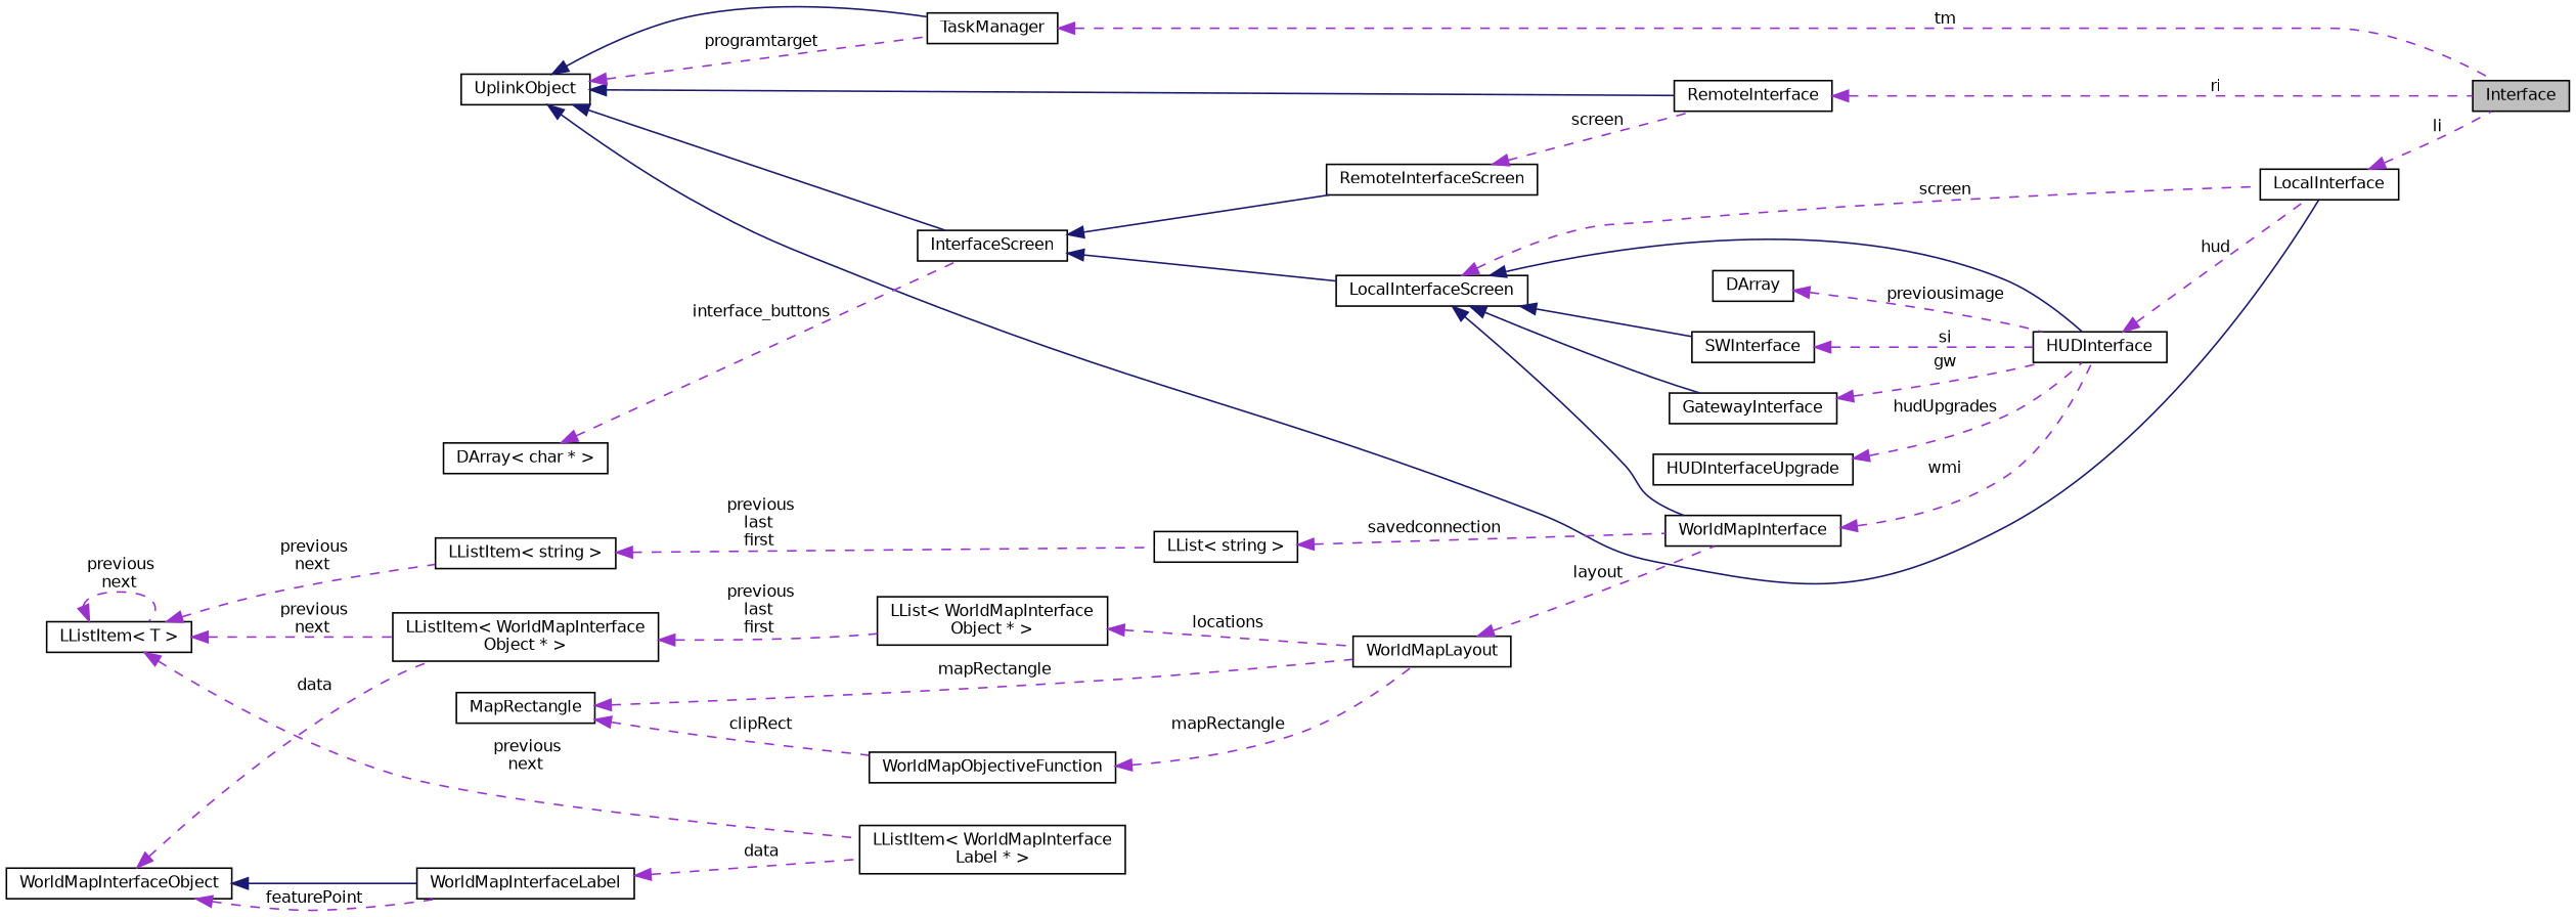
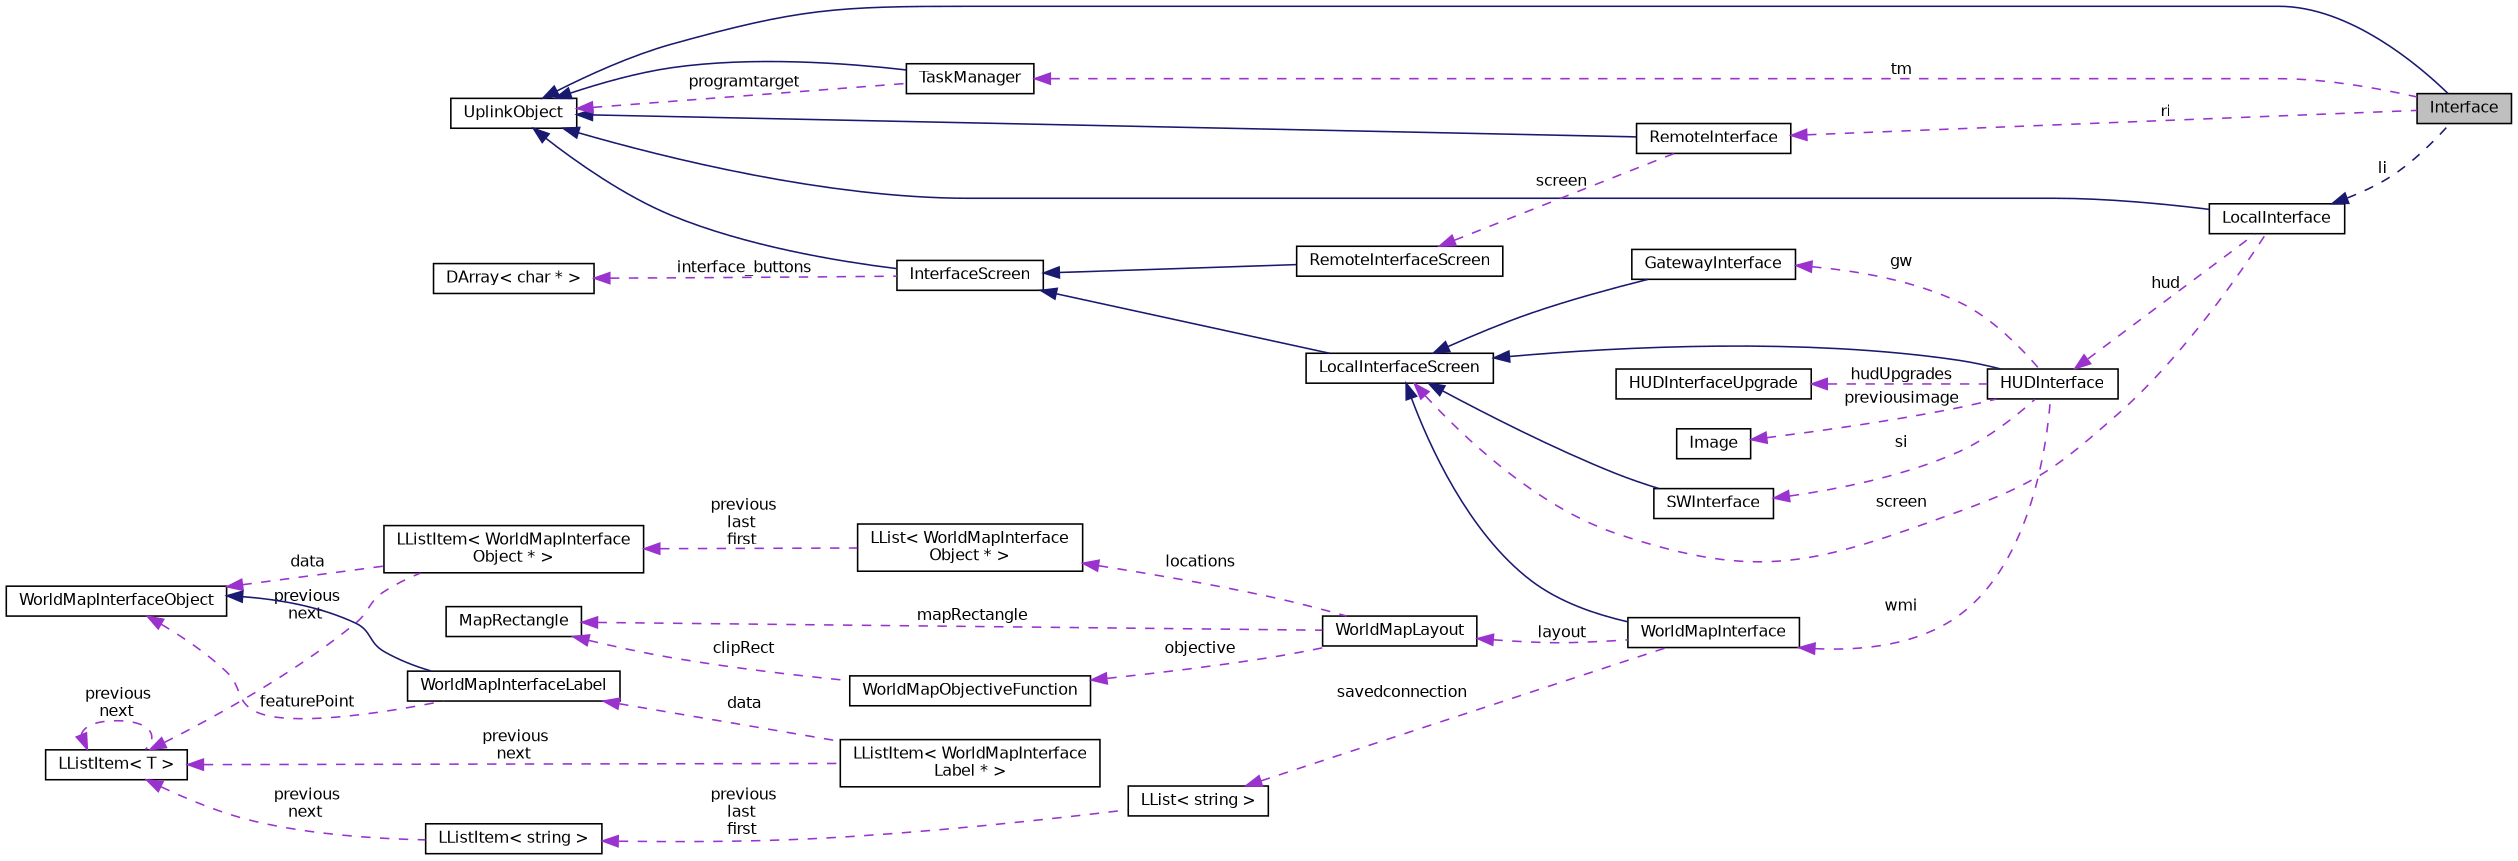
  digraph {
    rankdir=LR
    node [color=black fillcolor=white fontname=Helvetica fontsize=10 shape=record style=filled]
    edge [color=darkorchid3 dir=back fontname=Helvetica fontsize=10 labelfontname=Helvetica labelfontsize=10 style=dashed]
    n1 [fillcolor=grey75 fontcolor=black height=0.2 label=Interface width=0.4]
    n2 [height=0.2 label=UplinkObject width=0.4]
    n3 [height=0.2 label=LocalInterface width=0.4]
    n4 [height=0.2 label=InterfaceScreen width=0.4]
    n5 [height=0.2 label=RemoteInterface width=0.4]
    n6 [height=0.2 label=TaskManager width=0.4]
    n7 [height=0.2 label=LocalInterfaceScreen width=0.4]
    n8 [height=0.2 label=RemoteInterfaceScreen width=0.4]
    n9 [height=0.2 label=HUDInterface width=0.4]
    n10 [height=0.2 label=SWInterface width=0.4]
    n11 [height=0.2 label=WorldMapInterface width=0.4]
    n12 [height=0.2 label=GatewayInterface width=0.4]
    n13 [height=0.2 label="DArray\< char * \>" width=0.4]
    n14 [height=0.2 label="LList\< string \>" width=0.4]
    n15 [height=0.2 label="LListItem\< string \>" width=0.4]
    n16 [height=0.2 label="LListItem\< T \>" width=0.4]
    n17 [height=0.2 label="LListItem\< WorldMapInterface\lObject * \>" width=0.4]
    n18 [height=0.2 label="LListItem\< WorldMapInterface\lLabel * \>" width=0.4]
    n19 [height=0.2 label="LList\< WorldMapInterface\lObject * \>" width=0.4]
    n20 [height=0.2 label=WorldMapLayout width=0.4]
    n21 [height=0.2 label=WorldMapInterfaceObject width=0.4]
    n22 [height=0.2 label=WorldMapInterfaceLabel width=0.4]
    n23 [height=0.2 label=MapRectangle width=0.4]
    n24 [height=0.2 label=WorldMapObjectiveFunction width=0.4]
    n25 [height=0.2 label=HUDInterfaceUpgrade width=0.4]
-   n26 [height=0.2 label=DArray width=0.4]
+   n26 [height=0.2 label=Image width=0.4]
+   n2 -> n1 [color=midnightblue style=solid]
    n2 -> n3 [color=midnightblue style=solid]
    n2 -> n4 [color=midnightblue style=solid]
    n2 -> n5 [color=midnightblue style=solid]
    n2 -> n6 [color=midnightblue style=solid]
    n2 -> n6 [label=" programtarget"]
-   n3 -> n1 [label=" li"]
+   n3 -> n1 [color=midnightblue label=" li"]
    n4 -> n7 [color=midnightblue style=solid]
    n4 -> n8 [color=midnightblue style=solid]
    n5 -> n1 [label=" ri"]
    n6 -> n1 [label=" tm"]
    n7 -> n3 [label=" screen"]
    n7 -> n9 [color=midnightblue style=solid]
    n7 -> n10 [color=midnightblue style=solid]
    n7 -> n11 [color=midnightblue style=solid]
    n7 -> n12 [color=midnightblue style=solid]
    n8 -> n5 [label=" screen"]
    n9 -> n3 [label=" hud"]
    n10 -> n9 [label=" si"]
    n11 -> n9 [label=" wmi"]
    n12 -> n9 [label=" gw"]
    n13 -> n4 [label=" interface_buttons"]
    n14 -> n11 [label=" savedconnection"]
    n15 -> n14 [label=" previous\nlast\nfirst"]
    n16 -> n15 [label=" previous\nnext"]
    n16 -> n16 [label=" previous\nnext"]
    n16 -> n17 [label=" previous\nnext"]
    n16 -> n18 [label=" previous\nnext"]
    n17 -> n19 [label=" previous\nlast\nfirst"]
    n19 -> n20 [label=" locations"]
    n20 -> n11 [label=" layout"]
    n21 -> n17 [label=" data"]
    n21 -> n22 [color=midnightblue style=solid]
    n21 -> n22 [label=" featurePoint"]
    n22 -> n18 [label=" data"]
    n23 -> n20 [label=" mapRectangle"]
    n23 -> n24 [label=" clipRect"]
-   n24 -> n20 [label=" mapRectangle"]
+   n24 -> n20 [label=" objective"]
    n25 -> n9 [label=" hudUpgrades"]
    n26 -> n9 [label=" previousimage"]
  }
